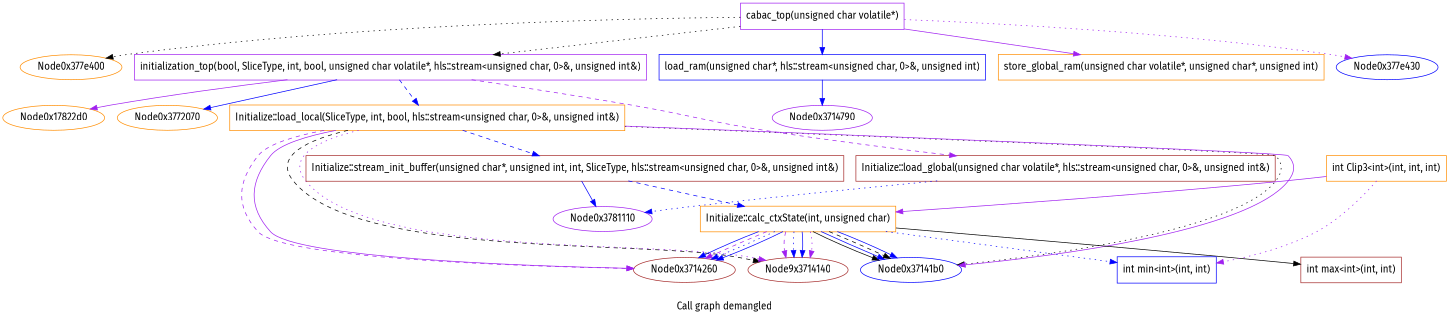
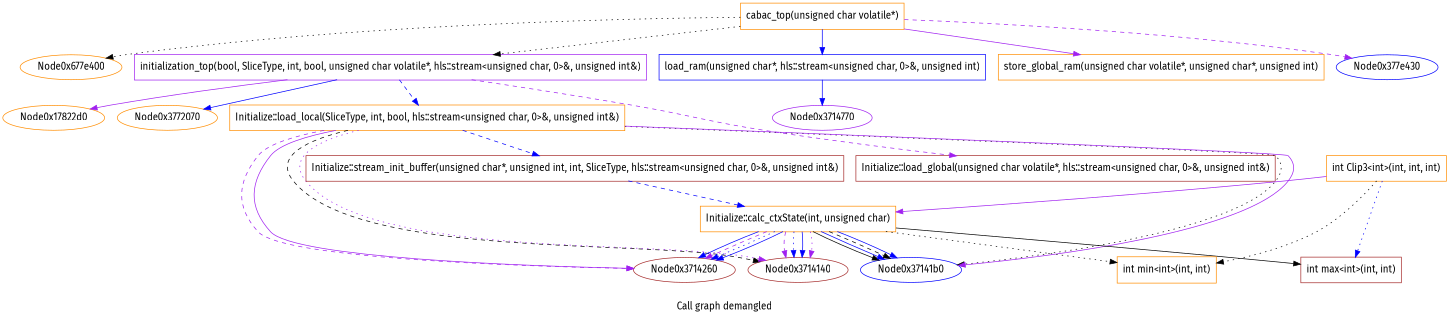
  digraph {
    fontname="Fira Sans"
    label="Call graph demangled"
    node [color=darkorange fontname="Fira Sans" shape=record]
    edge [color=blue fontname="Fira Sans" style=solid]
-   n1 [color=purple demanglename=cabac_top fid=1 filename="../../../../src/top.cpp" label="{cabac_top(unsigned char volatile*)}" linenumber=19 manglename=_Z9cabac_topPVh]
-   Node0x377e400 [shape=""]
+   n1 [demanglename=cabac_top fid=1 filename="../../../../src/top.cpp" label="{cabac_top(unsigned char volatile*)}" linenumber=19 manglename=_Z9cabac_topPVh]
+   Node0x377e400 [label=Node0x677e400 shape=""]
    n3 [color=purple demanglename=initialization_top fid=2 filename="../../../../src/initializer.cpp" label="{initialization_top(bool, SliceType, int, bool, unsigned char volatile*, hls::stream\<unsigned char, 0\>&, unsigned int&)}" linenumber=97 manglename=_Z18initialization_topb9SliceTypeibPVhRN3hls6streamIhLi0EEERj]
    n4 [color=blue demanglename=load_ram fid=10 filename="../../../../src/top.cpp" label="{load_ram(unsigned char*, hls::stream\<unsigned char, 0\>&, unsigned int)}" linenumber=4 manglename=_Z8load_ramPhRN3hls6streamIhLi0EEEj]
    n5 [demanglename=store_global_ram fid=11 filename="../../../../src/top.cpp" label="{store_global_ram(unsigned char volatile*, unsigned char*, unsigned int)}" linenumber=10 manglename=_Z16store_global_ramPVhPhj]
    Node0x377e430 [color=blue shape=""]
    n7 [label=Node0x3772070 shape=""]
    n8 [demanglename="Initialize::load_local" fid=3 filename="../../../../src/initializer.cpp" label="{Initialize::load_local(SliceType, int, bool, hls::stream\<unsigned char, 0\>&, unsigned int&)}" linenumber=67 manglename=_ZN10Initialize10load_localE9SliceTypeibRN3hls6streamIhLi0EEERj]
    n9 [color=brown demanglename="Initialize::load_global" fid=9 filename="../../../../src/initializer.cpp" label="{Initialize::load_global(unsigned char volatile*, hls::stream\<unsigned char, 0\>&, unsigned int&)}" linenumber=28 manglename=_ZN10Initialize11load_globalEPVhRN3hls6streamIhLi0EEERj]
    n10 [label=Node0x17822d0 shape=""]
-   Node0x3714770 [color=purple label=Node0x3714790 shape=""]
+   Node0x3714770 [color=purple shape=""]
    Node0x37141b0 [color=blue shape=""]
    Node0x3714260 [color=brown shape=""]
-   Node0x3714140 [color=brown label=Node9x3714140 shape=""]
+   Node0x3714140 [color=brown shape=""]
    n15 [color=brown demanglename="Initialize::stream_init_buffer" fid=4 filename="../../../../src/initializer.cpp" label="{Initialize::stream_init_buffer(unsigned char*, unsigned int, int, SliceType, hls::stream\<unsigned char, 0\>&, unsigned int&)}" linenumber=36 manglename=_ZN10Initialize18stream_init_bufferEPhji9SliceTypeRN3hls6streamIhLi0EEERj]
-   Node0x3781110 [color=purple shape=""]
    n17 [demanglename="Initialize::calc_ctxState" fid=5 filename="../../../../src/initializer.cpp" label="{Initialize::calc_ctxState(int, unsigned char)}" linenumber=6 manglename=_ZN10Initialize13calc_ctxStateEih]
    n18 [color=brown demanglename="max\<int\>" fid=7 filename="../../../../src/utils.h" label="{int max\<int\>(int, int)}" linenumber=5 manglename=_Z3maxIiET_S0_S0_]
-   n19 [color=blue demanglename="min\<int\>" fid=8 filename="../../../../src/utils.h" label="{int min\<int\>(int, int)}" linenumber=11 manglename=_Z3minIiET_S0_S0_]
+   n19 [demanglename="min\<int\>" fid=8 filename="../../../../src/utils.h" label="{int min\<int\>(int, int)}" linenumber=11 manglename=_Z3minIiET_S0_S0_]
    n20 [demanglename="Clip3\<int\>" fid=6 filename="../../../../src/utils.h" label="{int Clip3\<int\>(int, int, int)}" linenumber=18 manglename=_Z5Clip3IiET_S0_S0_S0_]
    n1 -> Node0x377e400 [color=black style=dotted]
    n1 -> n3 [color=black style=dotted]
    n1 -> n4
    n1 -> n5 [color=purple]
-   n1 -> Node0x377e430 [color=purple style=dotted]
+   n1 -> Node0x377e430 [color=purple style=dashed]
    n3 -> n7
    n3 -> n8 [style=dashed]
    n3 -> n9 [color=purple style=dashed]
    n3 -> n10 [color=purple]
    n4 -> Node0x3714770
    n8 -> Node0x37141b0 [color=black style=dotted]
    n8 -> Node0x37141b0 [color=purple]
    n8 -> Node0x3714260 [color=purple style=dashed]
    n8 -> Node0x3714260 [color=purple]
    n8 -> Node0x3714140 [color=black style=dashed]
    n8 -> Node0x3714140 [color=purple style=dotted]
    n8 -> n15 [style=dashed]
-   n9 -> Node0x3781110 [style=dotted]
-   n15 -> Node0x3781110
    n15 -> n17 [style=dashed]
    n17 -> Node0x37141b0 [color=black]
    n17 -> Node0x37141b0
    n17 -> Node0x37141b0 [color=black style=dashed]
    n17 -> Node0x37141b0
    n17 -> Node0x3714260
    n17 -> Node0x3714260 [color=purple style=dashed]
    n17 -> Node0x3714260 [style=dotted]
    n17 -> Node0x3714260
    n17 -> Node0x3714140 [color=purple style=dashed]
    n17 -> Node0x3714140 [style=dotted]
    n17 -> Node0x3714140
    n17 -> Node0x3714140 [color=purple style=dotted]
    n17 -> n18 [color=black]
-   n17 -> n19 [style=dotted]
+   n17 -> n19 [color=black style=dotted]
    n20 -> n17 [color=purple]
-   n20 -> n19 [color=purple style=dotted]
+   n20 -> n18 [style=dotted]
+   n20 -> n19 [color=black style=dotted]
  }
